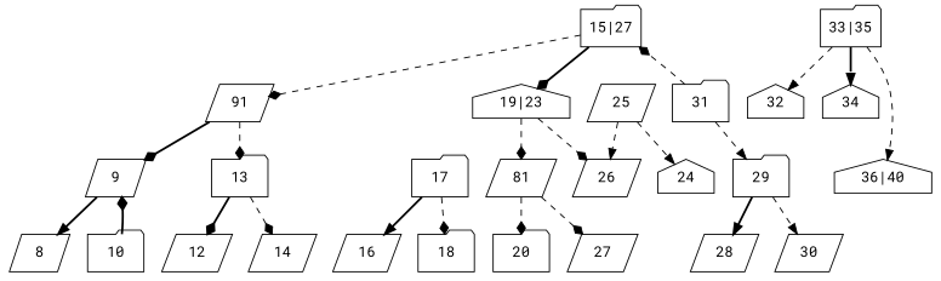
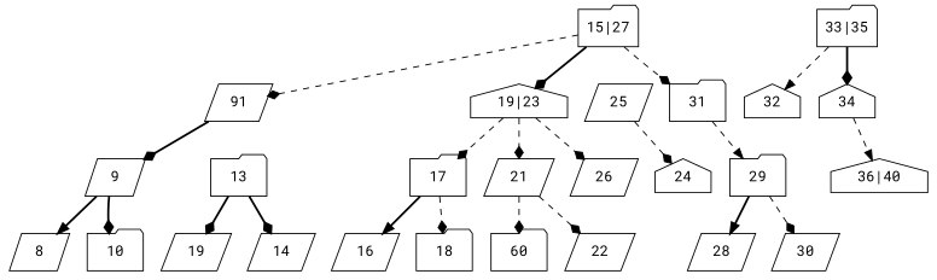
  digraph {
    fontname="Roboto Mono"
    node [fontname="Roboto Mono" shape=parallelogram]
    edge [arrowhead=diamond fontname="Roboto Mono" style=dashed]
    "15|27" [shape=folder]
    n2 [label=91]
    "19|23" [shape=house]
    31 [shape=folder]
    9
    13 [shape=folder]
    17 [shape=folder]
-   21 [label=81]
+   21
    26
    29 [shape=folder]
    8
    10 [shape=folder]
-   12
+   12 [label=19]
    14
    16
    18 [shape=folder]
-   20 [shape=folder]
-   22 [label=27]
+   20 [shape=folder label=60]
+   22
    24 [shape=house]
    25
    28
    30
    "33|35" [shape=folder]
    32 [shape=house]
    34 [shape=house]
    "36|40" [shape=house]
    "15|27" -> n2
    "15|27" -> "19|23" [style=bold]
-   31 -> "15|27"
+   "15|27" -> 31
    n2 -> 9 [style=bold]
-   n2 -> 13
+   "19|23" -> 17
    "19|23" -> 21
    "19|23" -> 26
    31 -> 29 [arrowhead=normal]
    9 -> 8 [arrowhead=normal style=bold]
-   10 -> 9 [style=bold]
+   9 -> 10 [style=bold]
    13 -> 12 [style=bold]
-   13 -> 14
+   13 -> 14 [style=bold]
    17 -> 16 [arrowhead=normal style=bold]
    17 -> 18
    21 -> 20
    21 -> 22
    29 -> 28 [arrowhead=normal style=bold]
-   29 -> 30 [arrowhead=normal]
-   25 -> 26 [arrowhead=normal]
-   25 -> 24 [arrowhead=normal]
+   29 -> 30
+   25 -> 24
    "33|35" -> 32 [arrowhead=normal]
-   "33|35" -> 34 [arrowhead=normal style=bold]
-   "33|35" -> "36|40" [arrowhead=normal]
+   "33|35" -> 34 [style=bold]
+   34 -> "36|40" [arrowhead=normal]
  }
